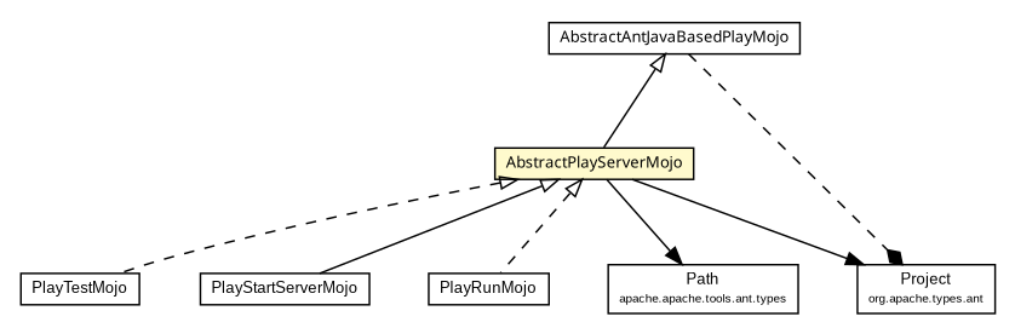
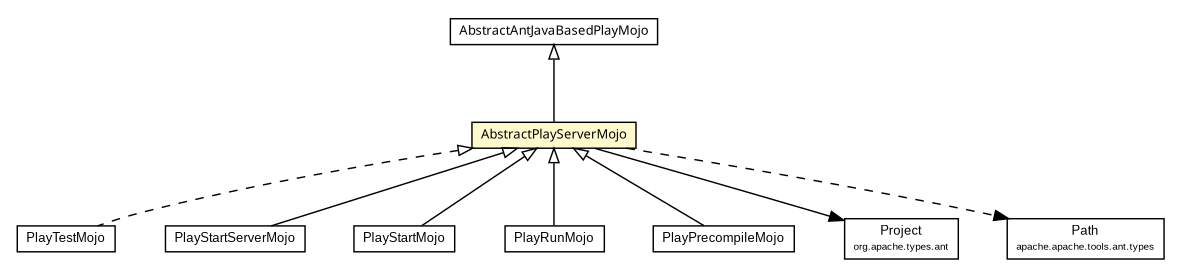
  digraph {
    node [fontcolor=black fontname=arial fontsize=9.0 shape=plaintext]
    edge [arrowtail=empty dir=back fontname=arial fontsize=10 headport=p labelfontname=arial labelfontsize=10 tailport=p]
    n1 [label=<<table border="0" cellborder="1" cellspacing="0" cellpadding="2" port="p" href="./PlayTestMojo.html"> 		<tr><td><table border="0" cellspacing="0" cellpadding="1"> 			<tr><td> PlayTestMojo </td></tr> 		</table></td></tr> 		</table>>]
    n2 [label=<<table border="0" cellborder="1" cellspacing="0" cellpadding="2" port="p" href="./PlayStartServerMojo.html"> 		<tr><td><table border="0" cellspacing="0" cellpadding="1"> 			<tr><td> PlayStartServerMojo </td></tr> 		</table></td></tr> 		</table>>]
+   n3 [label=<<table border="0" cellborder="1" cellspacing="0" cellpadding="2" port="p" href="./PlayStartMojo.html"> 		<tr><td><table border="0" cellspacing="0" cellpadding="1"> 			<tr><td> PlayStartMojo </td></tr> 		</table></td></tr> 		</table>>]
    n4 [label=<<table border="0" cellborder="1" cellspacing="0" cellpadding="2" port="p" href="./PlayRunMojo.html"> 		<tr><td><table border="0" cellspacing="0" cellpadding="1"> 			<tr><td> PlayRunMojo </td></tr> 		</table></td></tr> 		</table>>]
+   n5 [label=<<table border="0" cellborder="1" cellspacing="0" cellpadding="2" port="p" href="./PlayPrecompileMojo.html"> 		<tr><td><table border="0" cellspacing="0" cellpadding="1"> 			<tr><td> PlayPrecompileMojo </td></tr> 		</table></td></tr> 		</table>>]
    n6 [label=<<table border="0" cellborder="1" cellspacing="0" cellpadding="2" port="p" bgcolor="lemonChiffon" href="./AbstractPlayServerMojo.html"> 		<tr><td><table border="0" cellspacing="0" cellpadding="1"> 			<tr><td><font face="ariali"> AbstractPlayServerMojo </font></td></tr> 		</table></td></tr> 		</table>>]
    n7 [label=<<table border="0" cellborder="1" cellspacing="0" cellpadding="2" port="p" href="http://java.sun.com/j2se/1.4.2/docs/api/org/apache/tools/ant/Project.html"> 		<tr><td><table border="0" cellspacing="0" cellpadding="1"> 			<tr><td> Project </td></tr> 			<tr><td><font point-size="7.0"> org.apache.types.ant </font></td></tr> 		</table></td></tr> 		</table>>]
    n8 [label=<<table border="0" cellborder="1" cellspacing="0" cellpadding="2" port="p" href="http://java.sun.com/j2se/1.4.2/docs/api/org/apache/tools/ant/types/Path.html"> 		<tr><td><table border="0" cellspacing="0" cellpadding="1"> 			<tr><td> Path </td></tr> 			<tr><td><font point-size="7.0"> apache.apache.tools.ant.types </font></td></tr> 		</table></td></tr> 		</table>>]
    n9 [label=<<table border="0" cellborder="1" cellspacing="0" cellpadding="2" port="p" href="./AbstractAntJavaBasedPlayMojo.html"> 		<tr><td><table border="0" cellspacing="0" cellpadding="1"> 			<tr><td><font face="ariali"> AbstractAntJavaBasedPlayMojo </font></td></tr> 		</table></td></tr> 		</table>>]
    n6 -> n1 [style=dashed]
    n6 -> n2
-   n6 -> n4 [style=dashed]
+   n6 -> n3
+   n6 -> n4
+   n6 -> n5
    n6 -> n7 [arrowhead=normal color=black fontcolor=black fontsize=10.0 style=solid arrowtail="" dir=""]
-   n6 -> n8 [arrowhead=normal color=black fontcolor=black fontsize=10.0 style=solid arrowtail="" dir=""]
+   n6 -> n8 [arrowhead=normal color=black fontcolor=black fontsize=10.0 style=dashed arrowtail="" dir=""]
    n9 -> n6
-   n9 -> n7 [arrowhead=diamond color=black fontcolor=black fontsize=10.0 style=dashed arrowtail="" dir=""]
  }
